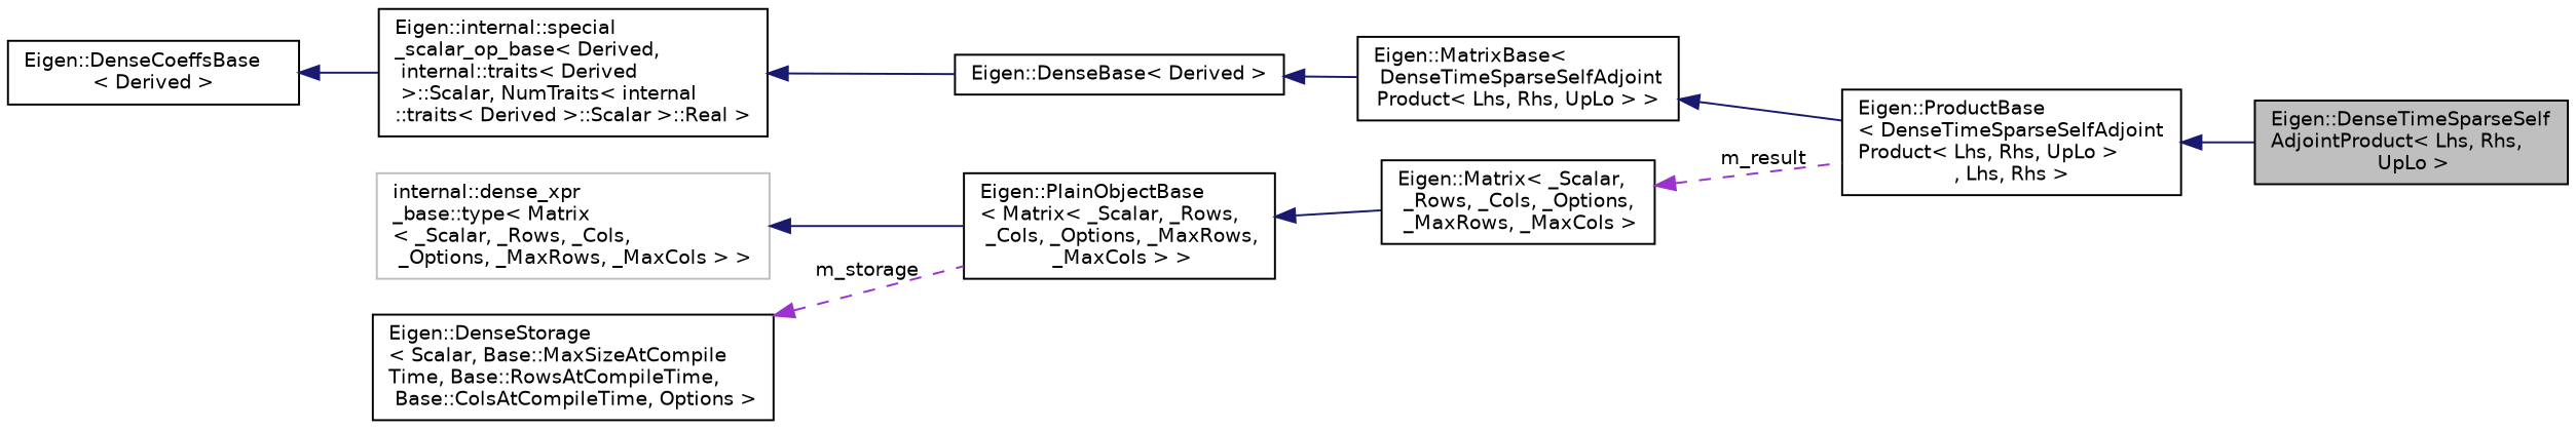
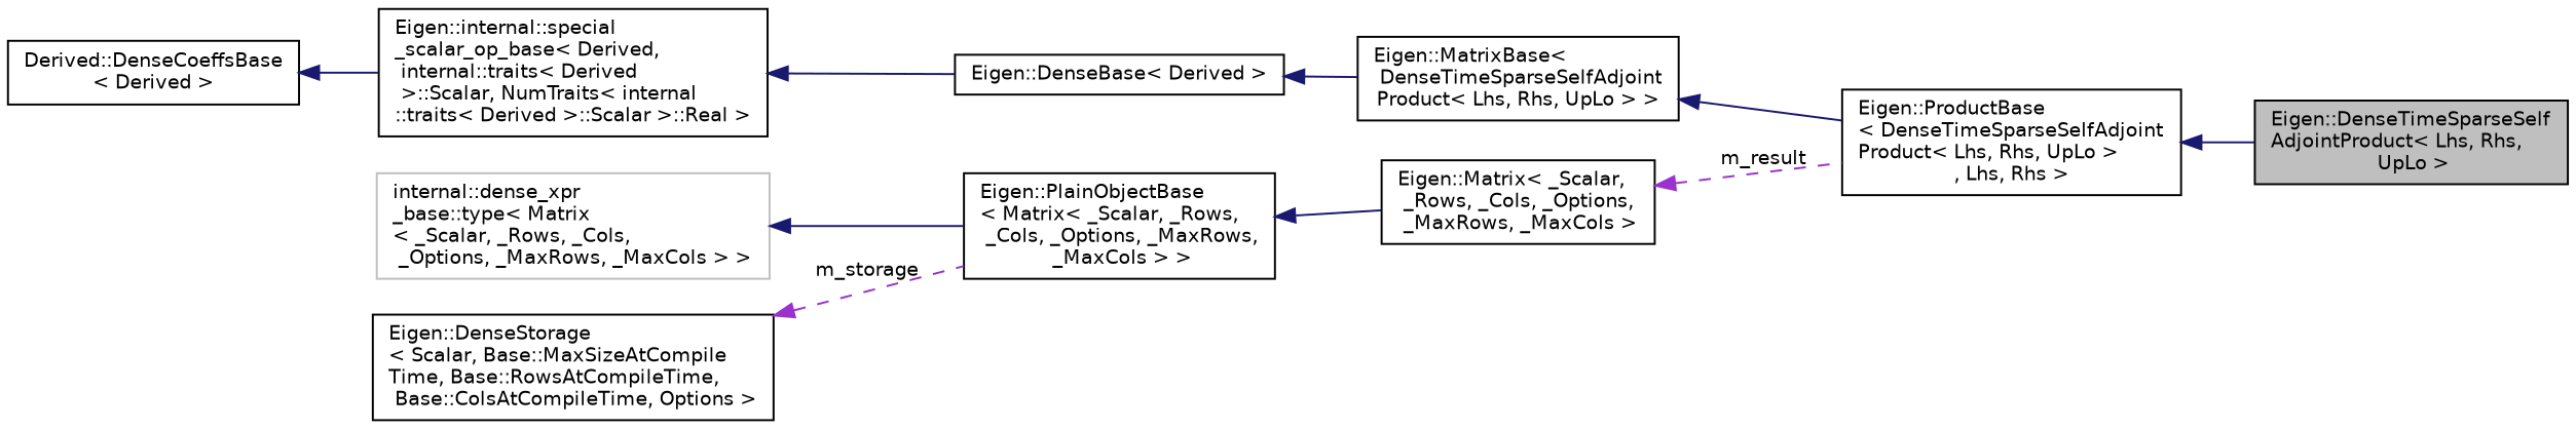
  digraph {
    rankdir=LR
    node [color=black fillcolor=white fontname=Helvetica fontsize=10 shape=record style=filled]
    edge [color=midnightblue dir=back fontname=Helvetica fontsize=10 labelfontname=Helvetica labelfontsize=10 style=solid]
    n1 [fillcolor=grey75 fontcolor=black height=0.2 label="Eigen::DenseTimeSparseSelf\lAdjointProduct\< Lhs, Rhs,\l UpLo \>" width=0.4]
    n2 [height=0.2 label="Eigen::ProductBase\l\< DenseTimeSparseSelfAdjoint\lProduct\< Lhs, Rhs, UpLo \>\l, Lhs, Rhs \>" width=0.4]
    n3 [height=0.2 label="Eigen::MatrixBase\<\l DenseTimeSparseSelfAdjoint\lProduct\< Lhs, Rhs, UpLo \> \>" width=0.4]
    n4 [height=0.2 label="Eigen::DenseBase\< Derived \>" width=0.4]
    n5 [height=0.2 label="Eigen::internal::special\l_scalar_op_base\< Derived,\l internal::traits\< Derived\l \>::Scalar, NumTraits\< internal\l::traits\< Derived \>::Scalar \>::Real \>" width=0.4]
-   n6 [height=0.2 label="Eigen::DenseCoeffsBase\l\< Derived \>" width=0.4]
+   n6 [height=0.2 label="Derived::DenseCoeffsBase\l\< Derived \>" width=0.4]
    n7 [height=0.2 label="Eigen::Matrix\< _Scalar,\l _Rows, _Cols, _Options,\l _MaxRows, _MaxCols \>" width=0.4]
    n8 [height=0.2 label="Eigen::PlainObjectBase\l\< Matrix\< _Scalar, _Rows,\l _Cols, _Options, _MaxRows,\l _MaxCols \> \>" width=0.4]
    n9 [color=grey75 height=0.2 label="internal::dense_xpr\l_base::type\< Matrix\l\< _Scalar, _Rows, _Cols,\l _Options, _MaxRows, _MaxCols \> \>" width=0.4]
    n10 [height=0.2 label="Eigen::DenseStorage\l\< Scalar, Base::MaxSizeAtCompile\lTime, Base::RowsAtCompileTime,\l Base::ColsAtCompileTime, Options \>" width=0.4]
    n2 -> n1
    n3 -> n2
    n4 -> n3
    n5 -> n4
    n6 -> n5
    n7 -> n2 [color=darkorchid3 label=" m_result" style=dashed]
    n8 -> n7
    n9 -> n8
    n10 -> n8 [color=darkorchid3 label=" m_storage" style=dashed]
  }
